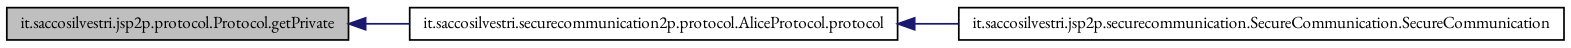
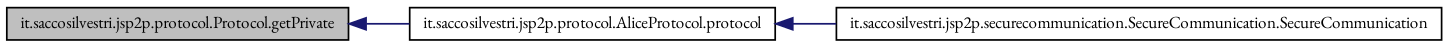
  digraph {
    fontname="EB Garamond"
    rankdir=LR
    node [color=black fillcolor=white fontname="EB Garamond" fontsize=10 shape=record style=filled]
    edge [color=midnightblue dir=back fontname="EB Garamond" fontsize=10 labelfontname=Helvetica labelfontsize=10 style=solid]
    n1 [fillcolor=grey75 fontcolor=black height=0.2 label="it.saccosilvestri.jsp2p.protocol.Protocol.getPrivate" width=0.4]
-   n2 [height=0.2 label="it.saccosilvestri.securecommunication2p.protocol.AliceProtocol.protocol" width=0.4]
+   n2 [height=0.2 label="it.saccosilvestri.jsp2p.protocol.AliceProtocol.protocol" width=0.4]
    n3 [height=0.2 label="it.saccosilvestri.jsp2p.securecommunication.SecureCommunication.SecureCommunication" width=0.4]
    n1 -> n2
    n2 -> n3
  }
